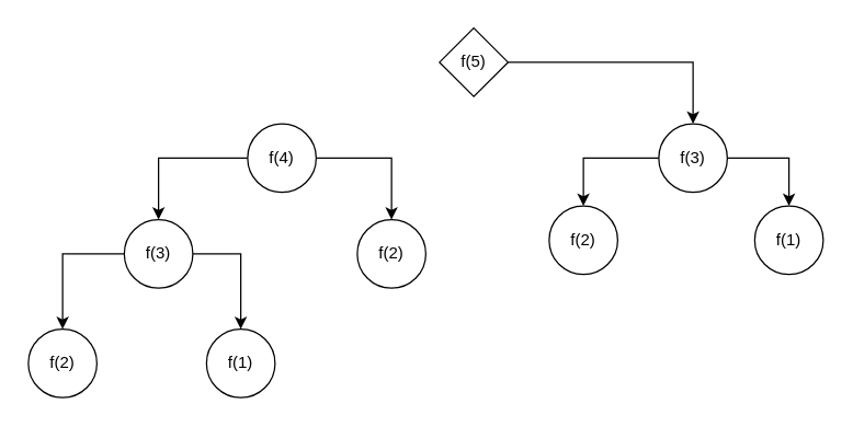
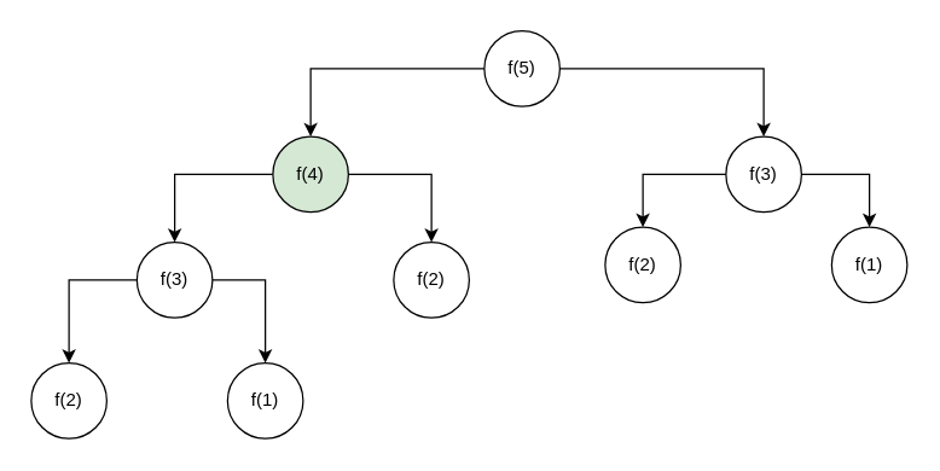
  <mxCell id="0" />
  <mxCell id="1" parent="0" />
+ <mxCell id="2" value="" style="edgeStyle=orthogonalEdgeStyle;rounded=0;orthogonalLoop=1;jettySize=auto;html=1;" edge="1" parent="1" source="4" target="7"><mxGeometry relative="1" as="geometry" /></mxCell>
  <mxCell id="3" value="" style="edgeStyle=orthogonalEdgeStyle;rounded=0;orthogonalLoop=1;jettySize=auto;html=1;" edge="1" parent="1" source="4" target="10"><mxGeometry relative="1" as="geometry" /></mxCell>
- <mxCell id="4" value="f(5)" style="rhombus;whiteSpace=wrap;html=1;aspect=fixed;" vertex="1" parent="1"><mxGeometry x="320" y="20" width="50" height="50" as="geometry" /></mxCell>
+ <mxCell id="4" value="f(5)" style="ellipse;whiteSpace=wrap;html=1;aspect=fixed;" vertex="1" parent="1"><mxGeometry x="320" y="20" width="50" height="50" as="geometry" /></mxCell>
  <mxCell id="5" value="" style="edgeStyle=orthogonalEdgeStyle;rounded=0;orthogonalLoop=1;jettySize=auto;html=1;" edge="1" parent="1" source="7" target="13"><mxGeometry relative="1" as="geometry" /></mxCell>
  <mxCell id="6" value="" style="edgeStyle=orthogonalEdgeStyle;rounded=0;orthogonalLoop=1;jettySize=auto;html=1;" edge="1" parent="1" source="7" target="14"><mxGeometry relative="1" as="geometry" /></mxCell>
- <mxCell id="7" value="f(4)" style="ellipse;whiteSpace=wrap;html=1;aspect=fixed;" vertex="1" parent="1"><mxGeometry x="180" y="90" width="50" height="50" as="geometry" /></mxCell>
+ <mxCell id="7" value="f(4)" style="ellipse;whiteSpace=wrap;html=1;aspect=fixed;fillColor=#d5e8d4;" vertex="1" parent="1"><mxGeometry x="180" y="90" width="50" height="50" as="geometry" /></mxCell>
  <mxCell id="8" value="" style="edgeStyle=orthogonalEdgeStyle;rounded=0;orthogonalLoop=1;jettySize=auto;html=1;" edge="1" parent="1" source="10" target="15"><mxGeometry relative="1" as="geometry" /></mxCell>
  <mxCell id="9" value="" style="edgeStyle=orthogonalEdgeStyle;rounded=0;orthogonalLoop=1;jettySize=auto;html=1;" edge="1" parent="1" source="10" target="16"><mxGeometry relative="1" as="geometry" /></mxCell>
  <mxCell id="10" value="f(3)" style="ellipse;whiteSpace=wrap;html=1;aspect=fixed;" vertex="1" parent="1"><mxGeometry x="480" y="90" width="50" height="50" as="geometry" /></mxCell>
  <mxCell id="11" value="" style="edgeStyle=orthogonalEdgeStyle;rounded=0;orthogonalLoop=1;jettySize=auto;html=1;" edge="1" parent="1" source="13" target="17"><mxGeometry relative="1" as="geometry" /></mxCell>
  <mxCell id="12" value="" style="edgeStyle=orthogonalEdgeStyle;rounded=0;orthogonalLoop=1;jettySize=auto;html=1;" edge="1" parent="1" source="13" target="18"><mxGeometry relative="1" as="geometry" /></mxCell>
  <mxCell id="13" value="f(3)" style="ellipse;whiteSpace=wrap;html=1;aspect=fixed;" vertex="1" parent="1"><mxGeometry x="90" y="160" width="50" height="50" as="geometry" /></mxCell>
  <mxCell id="14" value="f(2)" style="ellipse;whiteSpace=wrap;html=1;aspect=fixed;" vertex="1" parent="1"><mxGeometry x="260" y="160" width="50" height="50" as="geometry" /></mxCell>
  <mxCell id="15" value="f(2)" style="ellipse;whiteSpace=wrap;html=1;aspect=fixed;" vertex="1" parent="1"><mxGeometry x="400" y="150" width="50" height="50" as="geometry" /></mxCell>
  <mxCell id="16" value="f(1)" style="ellipse;whiteSpace=wrap;html=1;aspect=fixed;" vertex="1" parent="1"><mxGeometry x="550" y="150" width="50" height="50" as="geometry" /></mxCell>
  <mxCell id="17" value="f(2)" style="ellipse;whiteSpace=wrap;html=1;aspect=fixed;" vertex="1" parent="1"><mxGeometry x="20" y="240" width="50" height="50" as="geometry" /></mxCell>
  <mxCell id="18" value="f(1)" style="ellipse;whiteSpace=wrap;html=1;aspect=fixed;" vertex="1" parent="1"><mxGeometry x="150" y="240" width="50" height="50" as="geometry" /></mxCell>
